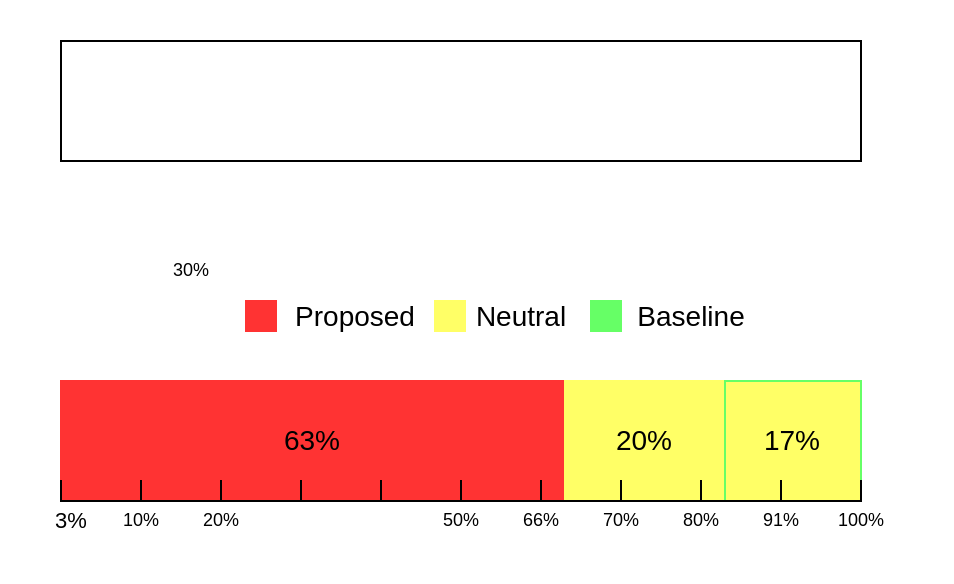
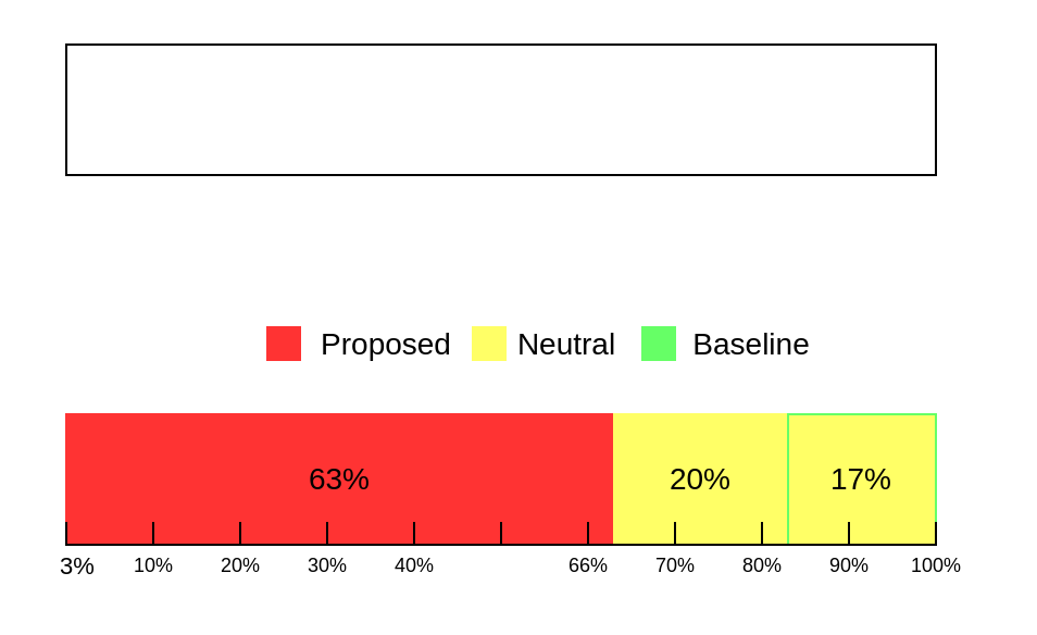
  <mxCell id="0" />
  <mxCell id="1" parent="0" />
  <mxCell id="2" value="" style="rounded=0;whiteSpace=wrap;html=1;" vertex="1" parent="1"><mxGeometry x="30" y="20" width="400" height="60" as="geometry" /></mxCell>
  <mxCell id="3" value="&lt;font color=&quot;#000000&quot; style=&quot;font-size: 14px&quot;&gt;63%&lt;/font&gt;" style="rounded=0;whiteSpace=wrap;html=1;fillColor=#FF3333;strokeColor=#FF3333;fontColor=#ffffff;" vertex="1" parent="1"><mxGeometry x="30" y="190" width="252" height="60" as="geometry" /></mxCell>
  <mxCell id="4" value="&lt;font style=&quot;font-size: 14px&quot;&gt;20%&lt;/font&gt;" style="rounded=0;whiteSpace=wrap;html=1;fillColor=#FFFF66;strokeColor=#FFFF66;" vertex="1" parent="1"><mxGeometry x="282" y="190" width="80" height="60" as="geometry" /></mxCell>
  <mxCell id="5" value="&lt;font color=&quot;#000000&quot; style=&quot;font-size: 14px&quot;&gt;17%&lt;/font&gt;" style="rounded=0;whiteSpace=wrap;html=1;fillColor=#ffff66;fontColor=#ffffff;strokeColor=#66FF66;" vertex="1" parent="1"><mxGeometry x="362" y="190" width="68" height="60" as="geometry" /></mxCell>
  <mxCell id="6" value="" style="rounded=0;whiteSpace=wrap;html=1;fontColor=#000000;strokeColor=#FF3333;fillColor=#FF3333;" vertex="1" parent="1"><mxGeometry x="122.5" y="150" width="15" height="15" as="geometry" /></mxCell>
  <mxCell id="7" value="" style="rounded=0;whiteSpace=wrap;html=1;fontColor=#000000;strokeColor=#FFFF66;fillColor=#FFFF66;" vertex="1" parent="1"><mxGeometry x="217" y="150" width="15" height="15" as="geometry" /></mxCell>
  <mxCell id="8" value="" style="rounded=0;whiteSpace=wrap;html=1;fontColor=#000000;strokeColor=#66FF66;fillColor=#66FF66;" vertex="1" parent="1"><mxGeometry x="295" y="150" width="15" height="15" as="geometry" /></mxCell>
  <mxCell id="9" value="&lt;font style=&quot;font-size: 14px&quot;&gt;Neutral&lt;/font&gt;" style="text;html=1;resizable=0;autosize=1;align=center;verticalAlign=middle;points=[];fillColor=none;strokeColor=none;rounded=0;fontColor=#000000;" vertex="1" parent="1"><mxGeometry x="230" y="147.5" width="60" height="20" as="geometry" /></mxCell>
  <mxCell id="10" value="&lt;font style=&quot;font-size: 14px&quot;&gt;Baseline&lt;/font&gt;" style="text;html=1;resizable=0;autosize=1;align=center;verticalAlign=middle;points=[];fillColor=none;strokeColor=none;rounded=0;fontColor=#000000;" vertex="1" parent="1"><mxGeometry x="310" y="147.5" width="70" height="20" as="geometry" /></mxCell>
  <mxCell id="11" value="&lt;font style=&quot;font-size: 14px&quot;&gt;Proposed&lt;/font&gt;" style="text;html=1;resizable=0;autosize=1;align=center;verticalAlign=middle;points=[];fillColor=none;strokeColor=none;rounded=0;fontColor=#000000;" vertex="1" parent="1"><mxGeometry x="137" y="147.5" width="80" height="20" as="geometry" /></mxCell>
  <mxCell id="12" value="" style="shape=partialRectangle;whiteSpace=wrap;html=1;bottom=1;right=1;left=1;top=0;fillColor=none;routingCenterX=-0.5;fontColor=#000000;strokeColor=#000000;" vertex="1" parent="1"><mxGeometry x="30" y="240" width="40" height="10" as="geometry" /></mxCell>
  <mxCell id="13" value="" style="shape=partialRectangle;whiteSpace=wrap;html=1;bottom=1;right=1;left=1;top=0;fillColor=none;routingCenterX=-0.5;fontColor=#000000;strokeColor=#000000;" vertex="1" parent="1"><mxGeometry x="70" y="240" width="40" height="10" as="geometry" /></mxCell>
  <mxCell id="14" value="" style="shape=partialRectangle;whiteSpace=wrap;html=1;bottom=1;right=1;left=1;top=0;fillColor=none;routingCenterX=-0.5;fontColor=#000000;strokeColor=#000000;" vertex="1" parent="1"><mxGeometry x="110" y="240" width="40" height="10" as="geometry" /></mxCell>
  <mxCell id="15" value="" style="shape=partialRectangle;whiteSpace=wrap;html=1;bottom=1;right=1;left=1;top=0;fillColor=none;routingCenterX=-0.5;fontColor=#000000;strokeColor=#000000;" vertex="1" parent="1"><mxGeometry x="150" y="240" width="40" height="10" as="geometry" /></mxCell>
  <mxCell id="16" value="" style="shape=partialRectangle;whiteSpace=wrap;html=1;bottom=1;right=1;left=1;top=0;fillColor=none;routingCenterX=-0.5;fontColor=#000000;strokeColor=#000000;" vertex="1" parent="1"><mxGeometry x="190" y="240" width="40" height="10" as="geometry" /></mxCell>
  <mxCell id="17" value="" style="shape=partialRectangle;whiteSpace=wrap;html=1;bottom=1;right=1;left=1;top=0;fillColor=none;routingCenterX=-0.5;fontColor=#000000;strokeColor=#000000;" vertex="1" parent="1"><mxGeometry x="230" y="240" width="40" height="10" as="geometry" /></mxCell>
  <mxCell id="18" value="" style="shape=partialRectangle;whiteSpace=wrap;html=1;bottom=1;right=1;left=1;top=0;fillColor=none;routingCenterX=-0.5;fontColor=#000000;strokeColor=#000000;" vertex="1" parent="1"><mxGeometry x="270" y="240" width="40" height="10" as="geometry" /></mxCell>
  <mxCell id="19" value="" style="shape=partialRectangle;whiteSpace=wrap;html=1;bottom=1;right=1;left=1;top=0;fillColor=none;routingCenterX=-0.5;fontColor=#000000;strokeColor=#000000;" vertex="1" parent="1"><mxGeometry x="310" y="240" width="40" height="10" as="geometry" /></mxCell>
  <mxCell id="20" value="" style="shape=partialRectangle;whiteSpace=wrap;html=1;bottom=1;right=1;left=1;top=0;fillColor=none;routingCenterX=-0.5;fontColor=#000000;strokeColor=#000000;" vertex="1" parent="1"><mxGeometry x="350" y="240" width="40" height="10" as="geometry" /></mxCell>
  <mxCell id="21" value="" style="shape=partialRectangle;whiteSpace=wrap;html=1;bottom=1;right=1;left=1;top=0;fillColor=none;routingCenterX=-0.5;fontColor=#000000;strokeColor=#000000;" vertex="1" parent="1"><mxGeometry x="390" y="240" width="40" height="10" as="geometry" /></mxCell>
  <mxCell id="22" value="&lt;font style=&quot;font-size: 11px&quot;&gt;3%&lt;/font&gt;" style="text;html=1;resizable=0;autosize=1;align=center;verticalAlign=middle;points=[];fillColor=none;strokeColor=none;rounded=0;fontColor=#000000;fontSize=9;" vertex="1" parent="1"><mxGeometry x="20" y="250" width="30" height="20" as="geometry" /></mxCell>
  <mxCell id="23" value="10%" style="text;html=1;resizable=0;autosize=1;align=center;verticalAlign=middle;points=[];fillColor=none;strokeColor=none;rounded=0;fontColor=#000000;fontSize=9;" vertex="1" parent="1"><mxGeometry x="50" y="250" width="40" height="20" as="geometry" /></mxCell>
  <mxCell id="24" value="20%" style="text;html=1;resizable=0;autosize=1;align=center;verticalAlign=middle;points=[];fillColor=none;strokeColor=none;rounded=0;fontColor=#000000;fontSize=9;" vertex="1" parent="1"><mxGeometry x="90" y="250" width="40" height="20" as="geometry" /></mxCell>
- <mxCell id="25" value="30%" style="text;html=1;resizable=0;autosize=1;align=center;verticalAlign=middle;points=[];fillColor=none;strokeColor=none;rounded=0;fontColor=#000000;fontSize=9;" vertex="1" parent="1"><mxGeometry x="75" y="125" width="40" height="20" as="geometry" /></mxCell>
- <mxCell id="27" value="50%" style="text;html=1;resizable=0;autosize=1;align=center;verticalAlign=middle;points=[];fillColor=none;strokeColor=none;rounded=0;fontColor=#000000;fontSize=9;" vertex="1" parent="1"><mxGeometry x="210" y="250" width="40" height="20" as="geometry" /></mxCell>
+ <mxCell id="25" value="30%" style="text;html=1;resizable=0;autosize=1;align=center;verticalAlign=middle;points=[];fillColor=none;strokeColor=none;rounded=0;fontColor=#000000;fontSize=9;" vertex="1" parent="1"><mxGeometry x="130" y="250" width="40" height="20" as="geometry" /></mxCell>
+ <mxCell id="26" value="40%" style="text;html=1;resizable=0;autosize=1;align=center;verticalAlign=middle;points=[];fillColor=none;strokeColor=none;rounded=0;fontColor=#000000;fontSize=9;" vertex="1" parent="1"><mxGeometry x="170" y="250" width="40" height="20" as="geometry" /></mxCell>
  <mxCell id="28" value="66%" style="text;html=1;resizable=0;autosize=1;align=center;verticalAlign=middle;points=[];fillColor=none;strokeColor=none;rounded=0;fontColor=#000000;fontSize=9;" vertex="1" parent="1"><mxGeometry x="250" y="250" width="40" height="20" as="geometry" /></mxCell>
  <mxCell id="29" value="70%" style="text;html=1;resizable=0;autosize=1;align=center;verticalAlign=middle;points=[];fillColor=none;strokeColor=none;rounded=0;fontColor=#000000;fontSize=9;" vertex="1" parent="1"><mxGeometry x="290" y="250" width="40" height="20" as="geometry" /></mxCell>
  <mxCell id="30" value="80%" style="text;html=1;resizable=0;autosize=1;align=center;verticalAlign=middle;points=[];fillColor=none;strokeColor=none;rounded=0;fontColor=#000000;fontSize=9;" vertex="1" parent="1"><mxGeometry x="330" y="250" width="40" height="20" as="geometry" /></mxCell>
- <mxCell id="31" value="91%" style="text;html=1;resizable=0;autosize=1;align=center;verticalAlign=middle;points=[];fillColor=none;strokeColor=none;rounded=0;fontColor=#000000;fontSize=9;" vertex="1" parent="1"><mxGeometry x="370" y="250" width="40" height="20" as="geometry" /></mxCell>
+ <mxCell id="31" value="90%" style="text;html=1;resizable=0;autosize=1;align=center;verticalAlign=middle;points=[];fillColor=none;strokeColor=none;rounded=0;fontColor=#000000;fontSize=9;" vertex="1" parent="1"><mxGeometry x="370" y="250" width="40" height="20" as="geometry" /></mxCell>
  <mxCell id="32" value="100%" style="text;html=1;resizable=0;autosize=1;align=center;verticalAlign=middle;points=[];fillColor=none;strokeColor=none;rounded=0;fontColor=#000000;fontSize=9;" vertex="1" parent="1"><mxGeometry x="405" y="250" width="50" height="20" as="geometry" /></mxCell>
